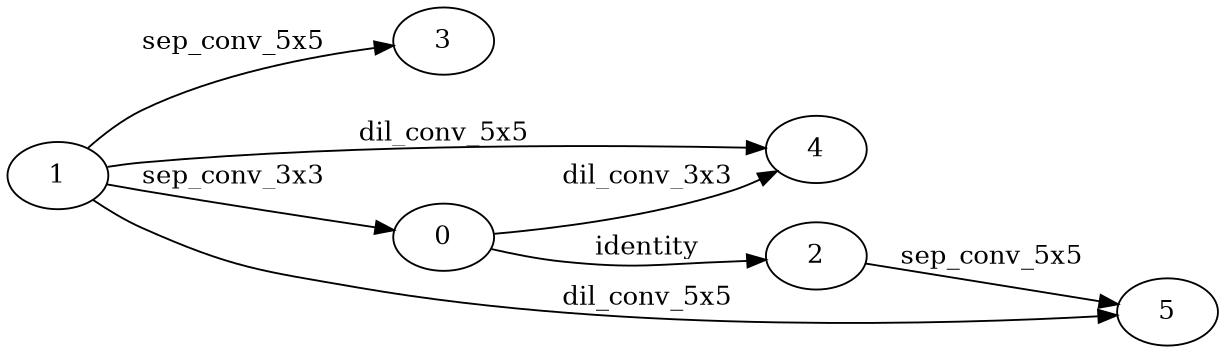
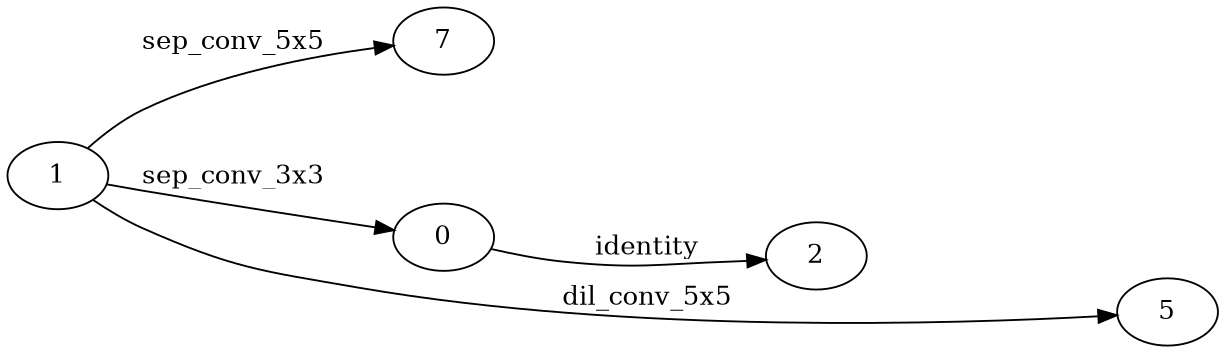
  digraph {
    rankdir=LR
    1
-   3
-   4
+   3 [label=7]
    5
    0
    2
    1 -> 3 [label=sep_conv_5x5]
-   1 -> 4 [label=dil_conv_5x5]
    1 -> 5 [label=dil_conv_5x5]
    1 -> 0 [label=sep_conv_3x3]
-   0 -> 4 [label=dil_conv_3x3]
    0 -> 2 [label=identity]
-   2 -> 5 [label=sep_conv_5x5]
  }
